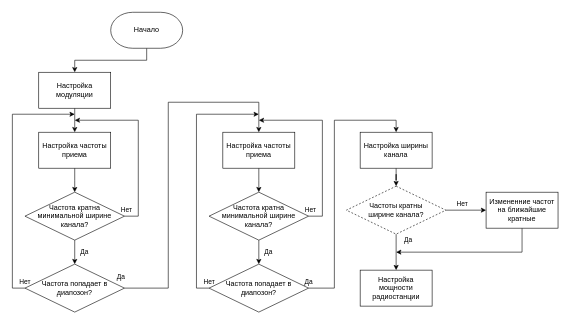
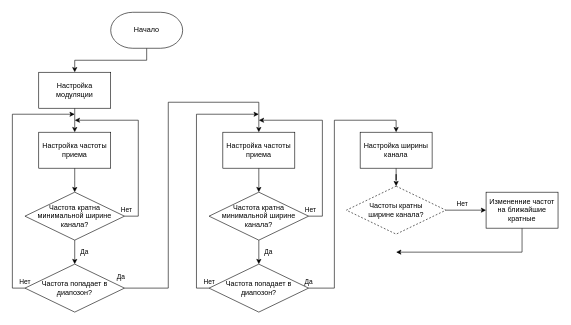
  <mxCell id="0" />
  <mxCell id="1" parent="0" />
  <mxCell id="2" value="" style="edgeStyle=orthogonalEdgeStyle;rounded=0;orthogonalLoop=1;jettySize=auto;html=1;" edge="1" parent="1" source="3" target="5"><mxGeometry relative="1" as="geometry" /></mxCell>
  <mxCell id="3" value="Начало" style="strokeWidth=1;html=1;shape=mxgraph.flowchart.terminator;whiteSpace=wrap;" vertex="1" parent="1"><mxGeometry x="184" y="20" width="120" height="60" as="geometry" /></mxCell>
  <mxCell id="4" value="" style="edgeStyle=orthogonalEdgeStyle;rounded=0;orthogonalLoop=1;jettySize=auto;html=1;" edge="1" parent="1" source="5" target="7"><mxGeometry relative="1" as="geometry" /></mxCell>
  <mxCell id="5" value="Настройка модуляции" style="rounded=0;whiteSpace=wrap;html=1;strokeWidth=1;" vertex="1" parent="1"><mxGeometry x="64" y="120" width="120" height="60" as="geometry" /></mxCell>
  <mxCell id="6" value="" style="edgeStyle=orthogonalEdgeStyle;rounded=0;orthogonalLoop=1;jettySize=auto;html=1;" edge="1" parent="1" source="7"><mxGeometry relative="1" as="geometry"><mxPoint x="124" y="320" as="targetPoint" /></mxGeometry></mxCell>
  <mxCell id="7" value="Настройка частоты приема" style="rounded=0;whiteSpace=wrap;html=1;strokeWidth=1;" vertex="1" parent="1"><mxGeometry x="64" y="220" width="120" height="60" as="geometry" /></mxCell>
  <mxCell id="8" value="Да" style="edgeStyle=orthogonalEdgeStyle;rounded=0;orthogonalLoop=1;jettySize=auto;html=1;" edge="1" parent="1" source="10" target="13"><mxGeometry y="16" relative="1" as="geometry"><mxPoint as="offset" /></mxGeometry></mxCell>
  <mxCell id="9" value="Нет" style="edgeStyle=orthogonalEdgeStyle;rounded=0;orthogonalLoop=1;jettySize=auto;html=1;" edge="1" parent="1" source="10"><mxGeometry x="-0.772" y="20" relative="1" as="geometry"><mxPoint x="124" y="200" as="targetPoint" /><Array as="points"><mxPoint x="230" y="360" /><mxPoint x="230" y="200" /></Array><mxPoint as="offset" /></mxGeometry></mxCell>
  <mxCell id="10" value="Частота кратна минимальной ширине канала?" style="rhombus;whiteSpace=wrap;html=1;strokeWidth=1;" vertex="1" parent="1"><mxGeometry x="41" y="320" width="166" height="80" as="geometry" /></mxCell>
  <mxCell id="11" value="Нет" style="edgeStyle=orthogonalEdgeStyle;rounded=0;orthogonalLoop=1;jettySize=auto;html=1;" edge="1" parent="1" source="13"><mxGeometry x="-0.851" y="-21" relative="1" as="geometry"><mxPoint x="124" y="190" as="targetPoint" /><Array as="points"><mxPoint x="20" y="480" /><mxPoint x="20" y="190" /></Array><mxPoint as="offset" /></mxGeometry></mxCell>
  <mxCell id="12" value="Да" style="edgeStyle=orthogonalEdgeStyle;rounded=0;orthogonalLoop=1;jettySize=auto;html=1;entryX=0.5;entryY=0;entryDx=0;entryDy=0;" edge="1" parent="1" source="13" target="15"><mxGeometry x="-0.685" y="79" relative="1" as="geometry"><Array as="points"><mxPoint x="280" y="480" /><mxPoint x="280" y="170" /><mxPoint x="431" y="170" /></Array><mxPoint as="offset" /></mxGeometry></mxCell>
  <mxCell id="13" value="Частота попадает в диапозон?" style="rhombus;whiteSpace=wrap;html=1;strokeWidth=1;" vertex="1" parent="1"><mxGeometry x="41" y="440" width="166" height="80" as="geometry" /></mxCell>
  <mxCell id="14" value="" style="edgeStyle=orthogonalEdgeStyle;rounded=0;orthogonalLoop=1;jettySize=auto;html=1;" edge="1" parent="1" source="15"><mxGeometry relative="1" as="geometry"><mxPoint x="431" y="320" as="targetPoint" /></mxGeometry></mxCell>
  <mxCell id="15" value="Настройка частоты приема" style="rounded=0;whiteSpace=wrap;html=1;strokeWidth=1;" vertex="1" parent="1"><mxGeometry x="371" y="220" width="120" height="60" as="geometry" /></mxCell>
  <mxCell id="16" value="Да" style="edgeStyle=orthogonalEdgeStyle;rounded=0;orthogonalLoop=1;jettySize=auto;html=1;" edge="1" parent="1" source="18" target="21"><mxGeometry y="16" relative="1" as="geometry"><mxPoint as="offset" /></mxGeometry></mxCell>
  <mxCell id="17" value="Нет" style="edgeStyle=orthogonalEdgeStyle;rounded=0;orthogonalLoop=1;jettySize=auto;html=1;" edge="1" parent="1" source="18"><mxGeometry x="-0.772" y="20" relative="1" as="geometry"><mxPoint x="431" y="200" as="targetPoint" /><Array as="points"><mxPoint x="537" y="360" /><mxPoint x="537" y="200" /></Array><mxPoint as="offset" /></mxGeometry></mxCell>
  <mxCell id="18" value="Частота кратна минимальной ширине канала?" style="rhombus;whiteSpace=wrap;html=1;strokeWidth=1;" vertex="1" parent="1"><mxGeometry x="348" y="320" width="166" height="80" as="geometry" /></mxCell>
  <mxCell id="19" value="Нет" style="edgeStyle=orthogonalEdgeStyle;rounded=0;orthogonalLoop=1;jettySize=auto;html=1;" edge="1" parent="1" source="21"><mxGeometry x="-0.851" y="-21" relative="1" as="geometry"><mxPoint x="431" y="190" as="targetPoint" /><Array as="points"><mxPoint x="327" y="480" /><mxPoint x="327" y="190" /></Array><mxPoint as="offset" /></mxGeometry></mxCell>
  <mxCell id="20" value="Да" style="edgeStyle=orthogonalEdgeStyle;rounded=0;orthogonalLoop=1;jettySize=auto;html=1;entryX=0.5;entryY=0;entryDx=0;entryDy=0;" edge="1" parent="1" source="21" target="23"><mxGeometry x="-0.762" y="43" relative="1" as="geometry"><mxPoint as="offset" /></mxGeometry></mxCell>
  <mxCell id="21" value="Частота попадает в диапозон?" style="rhombus;whiteSpace=wrap;html=1;strokeWidth=1;" vertex="1" parent="1"><mxGeometry x="348" y="440" width="166" height="80" as="geometry" /></mxCell>
  <mxCell id="22" value="" style="edgeStyle=orthogonalEdgeStyle;rounded=0;orthogonalLoop=1;jettySize=auto;html=1;" edge="1" parent="1" source="23" target="26"><mxGeometry relative="1" as="geometry" /></mxCell>
  <mxCell id="23" value="Настройка ширины канала" style="rounded=0;whiteSpace=wrap;html=1;strokeWidth=1;" vertex="1" parent="1"><mxGeometry x="600" y="220" width="120" height="60" as="geometry" /></mxCell>
- <mxCell id="24" value="Да" style="edgeStyle=orthogonalEdgeStyle;rounded=0;orthogonalLoop=1;jettySize=auto;html=1;" edge="1" parent="1" source="26" target="27"><mxGeometry x="-0.667" y="20" relative="1" as="geometry"><mxPoint as="offset" /></mxGeometry></mxCell>
  <mxCell id="25" value="Нет&lt;br&gt;" style="edgeStyle=orthogonalEdgeStyle;rounded=0;orthogonalLoop=1;jettySize=auto;html=1;" edge="1" parent="1" source="26" target="29"><mxGeometry x="-0.194" y="10" relative="1" as="geometry"><mxPoint as="offset" /></mxGeometry></mxCell>
  <mxCell id="26" value="Частоты кратны &lt;br&gt;ширине канала?" style="rhombus;whiteSpace=wrap;html=1;strokeWidth=1;dashed=1;" vertex="1" parent="1"><mxGeometry x="577" y="310" width="166" height="80" as="geometry" /></mxCell>
- <mxCell id="27" value="Настройка мощности радиостанции" style="rounded=0;whiteSpace=wrap;html=1;strokeWidth=1;" vertex="1" parent="1"><mxGeometry x="600" y="450" width="120" height="60" as="geometry" /></mxCell>
  <mxCell id="28" style="edgeStyle=orthogonalEdgeStyle;rounded=0;orthogonalLoop=1;jettySize=auto;html=1;" edge="1" parent="1" source="29"><mxGeometry relative="1" as="geometry"><mxPoint x="660" y="420" as="targetPoint" /><Array as="points"><mxPoint x="870" y="420" /><mxPoint x="660" y="420" /></Array></mxGeometry></mxCell>
  <mxCell id="29" value="Измененние частот на ближайшие кратные" style="rounded=0;whiteSpace=wrap;html=1;strokeWidth=1;" vertex="1" parent="1"><mxGeometry x="810" y="320" width="120" height="60" as="geometry" /></mxCell>
